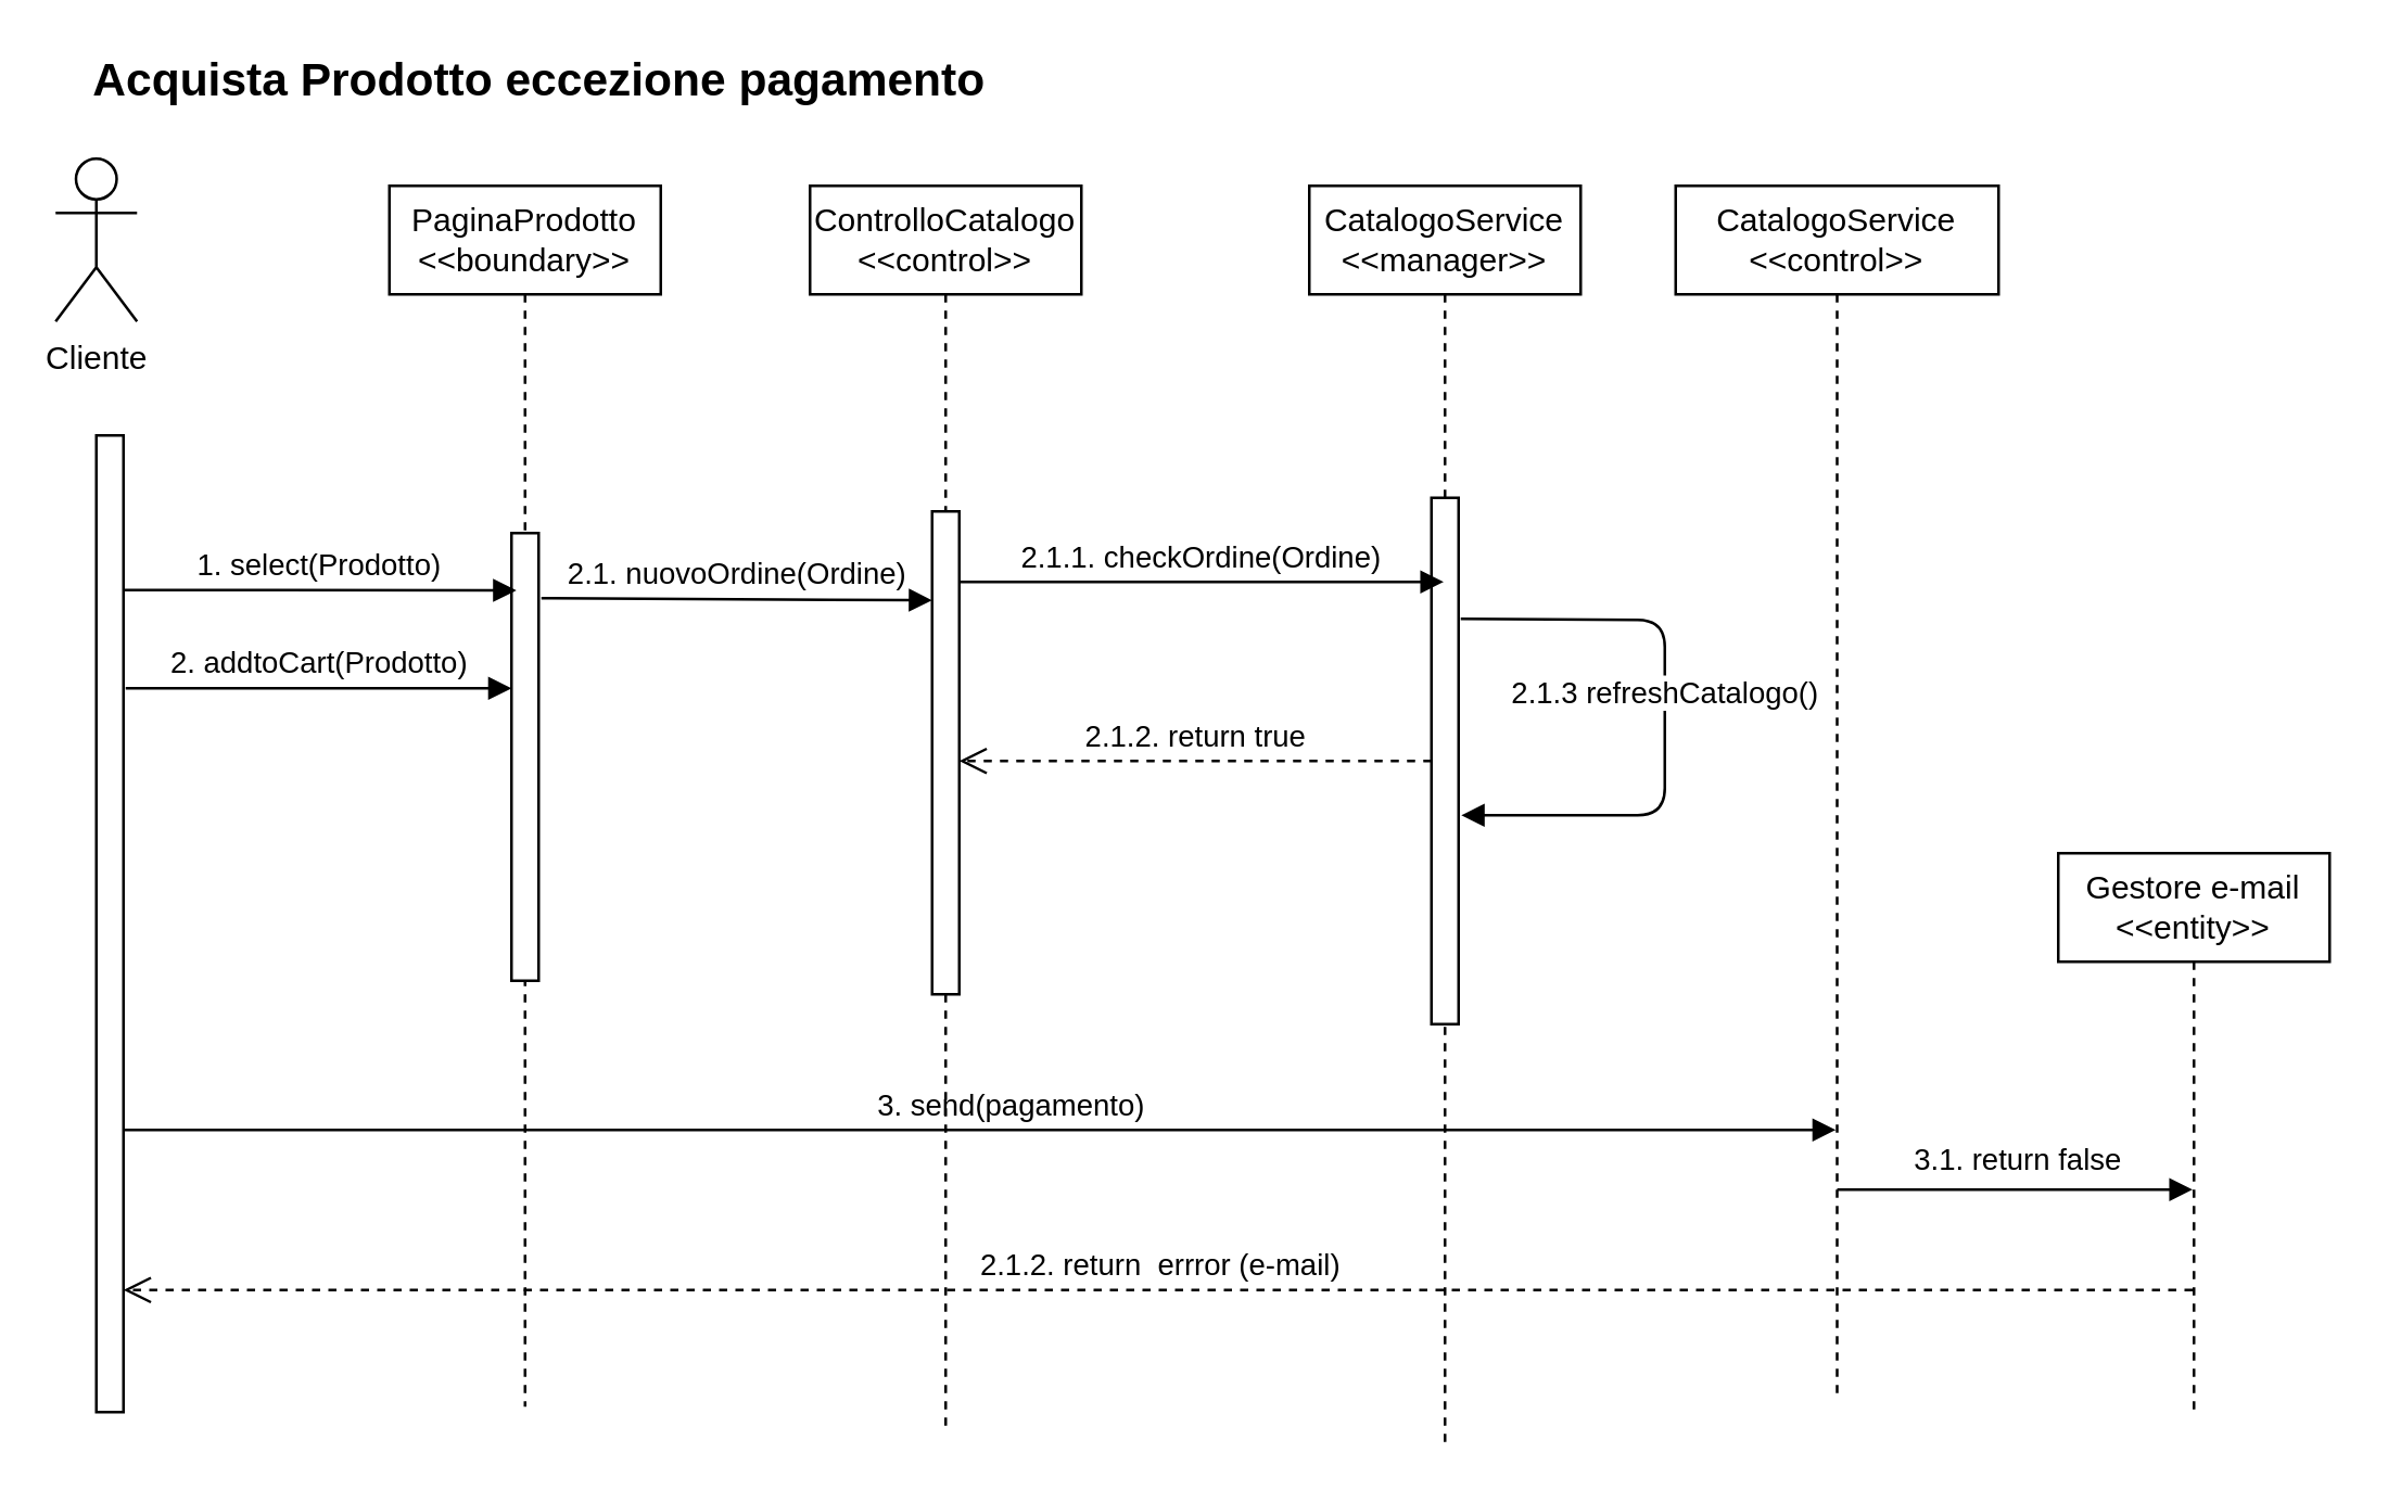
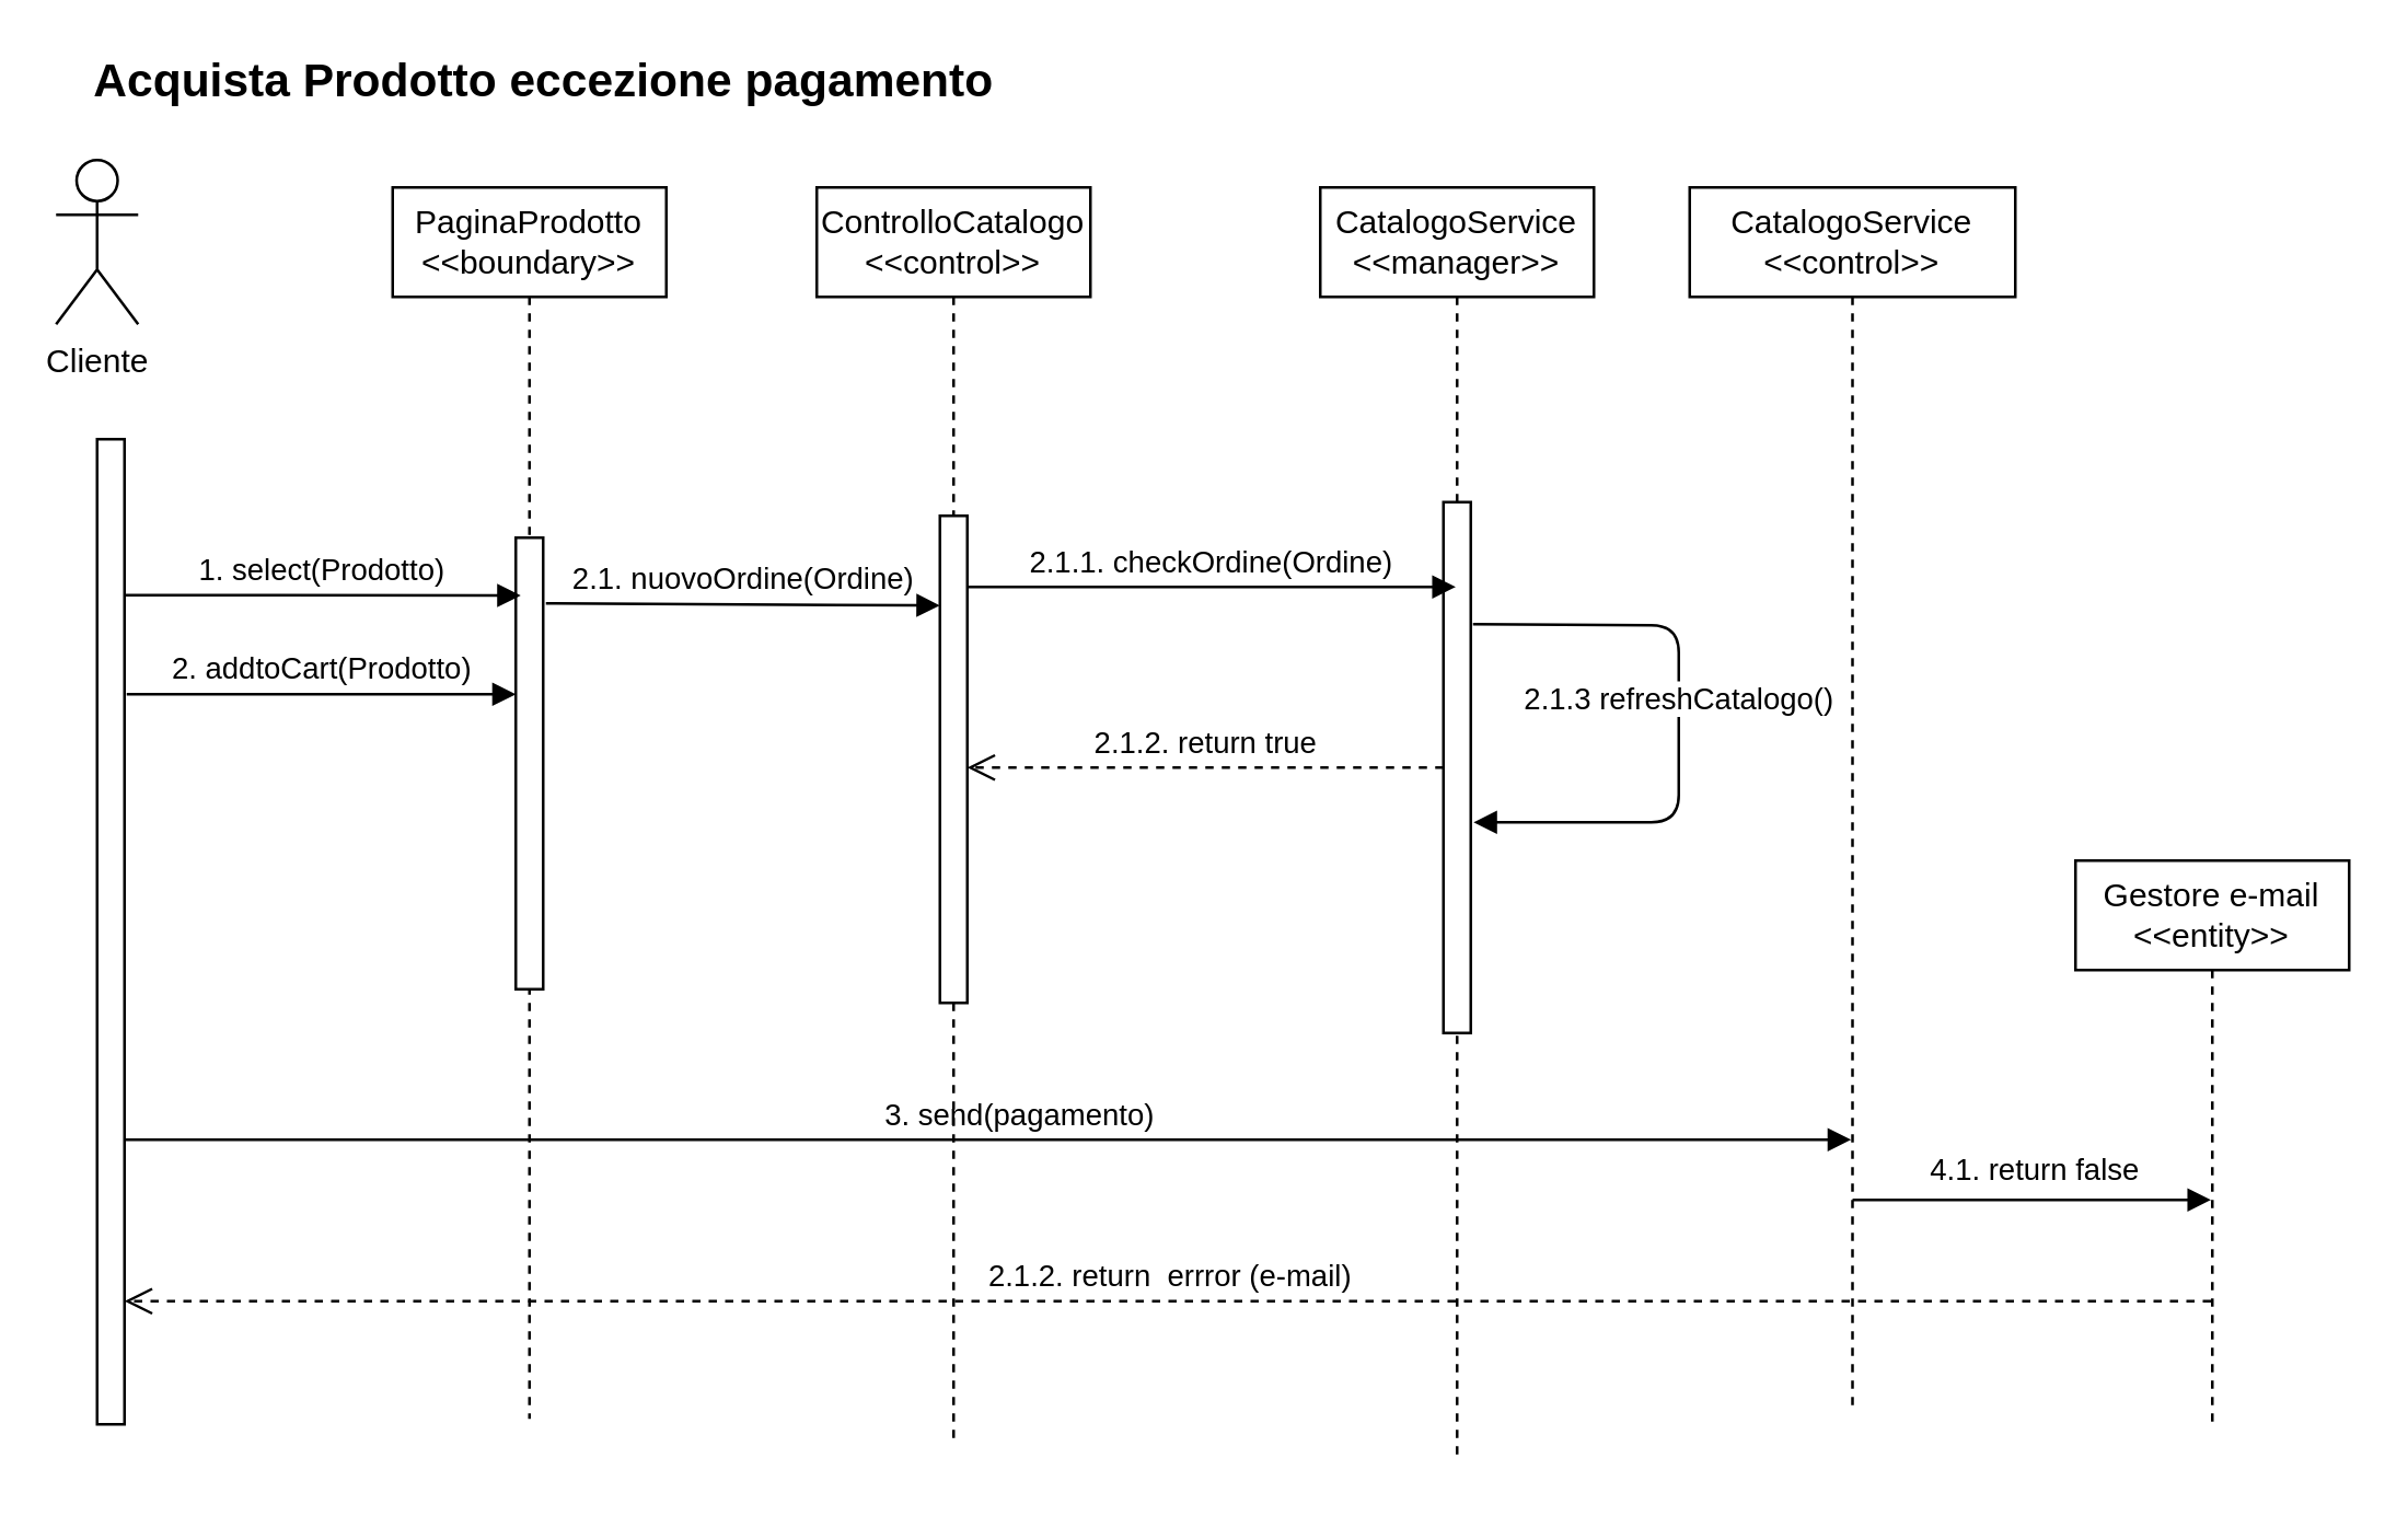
  <mxCell id="0" />
  <mxCell id="1" parent="0" />
  <mxCell id="2" value="Cliente" style="shape=umlActor;verticalLabelPosition=bottom;verticalAlign=top;html=1;outlineConnect=0;" parent="1" vertex="1"><mxGeometry x="20" y="58" width="30" height="60" as="geometry" /></mxCell>
  <mxCell id="3" value="" style="html=1;points=[];perimeter=orthogonalPerimeter;" parent="1" vertex="1"><mxGeometry x="35" y="160" width="10" height="360" as="geometry" /></mxCell>
  <mxCell id="4" value="PaginaProdotto&lt;br&gt;&amp;lt;&amp;lt;boundary&amp;gt;&amp;gt;" style="shape=umlLifeline;perimeter=lifelinePerimeter;whiteSpace=wrap;html=1;container=1;collapsible=0;recursiveResize=0;outlineConnect=0;" parent="1" vertex="1"><mxGeometry x="143" y="68" width="100" height="450" as="geometry" /></mxCell>
  <mxCell id="5" value="" style="html=1;points=[];perimeter=orthogonalPerimeter;" parent="4" vertex="1"><mxGeometry x="45" y="128" width="10" height="165" as="geometry" /></mxCell>
  <mxCell id="6" value="1. select(Prodotto)" style="html=1;verticalAlign=bottom;endArrow=block;entryX=0.18;entryY=0.128;entryDx=0;entryDy=0;entryPerimeter=0;" parent="1" target="5" edge="1"><mxGeometry width="80" relative="1" as="geometry"><mxPoint x="45" y="217" as="sourcePoint" /><mxPoint x="185" y="217" as="targetPoint" /></mxGeometry></mxCell>
  <mxCell id="7" value="3. send(pagamento)" style="html=1;verticalAlign=bottom;endArrow=block;" parent="1" edge="1"><mxGeometry x="0.038" width="80" relative="1" as="geometry"><mxPoint x="45" y="416" as="sourcePoint" /><mxPoint x="676" y="416" as="targetPoint" /><mxPoint as="offset" /></mxGeometry></mxCell>
  <mxCell id="8" value="CatalogoService&lt;br&gt;&amp;lt;&amp;lt;control&amp;gt;&amp;gt;" style="shape=umlLifeline;perimeter=lifelinePerimeter;whiteSpace=wrap;html=1;container=1;collapsible=0;recursiveResize=0;outlineConnect=0;" parent="1" vertex="1"><mxGeometry x="617" y="68" width="119" height="448" as="geometry" /></mxCell>
  <mxCell id="9" value="2. addtoCart(Prodotto)" style="html=1;verticalAlign=bottom;endArrow=block;exitX=1.08;exitY=0.259;exitDx=0;exitDy=0;exitPerimeter=0;" parent="1" source="3" edge="1" target="5"><mxGeometry width="80" relative="1" as="geometry"><mxPoint x="379" y="362" as="sourcePoint" /><mxPoint x="145" y="253" as="targetPoint" /></mxGeometry></mxCell>
  <mxCell id="10" value="ControlloCatalogo&lt;br&gt;&amp;lt;&amp;lt;control&amp;gt;&amp;gt;" style="shape=umlLifeline;perimeter=lifelinePerimeter;whiteSpace=wrap;html=1;container=1;collapsible=0;recursiveResize=0;outlineConnect=0;" parent="1" vertex="1"><mxGeometry x="298" y="68" width="100" height="458" as="geometry" /></mxCell>
  <mxCell id="11" value="" style="html=1;points=[];perimeter=orthogonalPerimeter;" parent="10" vertex="1"><mxGeometry x="45" y="120" width="10" height="178" as="geometry" /></mxCell>
  <mxCell id="12" value="2.1. nuovoOrdine(Ordine)" style="html=1;verticalAlign=bottom;endArrow=block;entryX=0;entryY=0.184;entryDx=0;entryDy=0;entryPerimeter=0;" parent="1" target="11" edge="1"><mxGeometry width="80" relative="1" as="geometry"><mxPoint x="199" y="220" as="sourcePoint" /><mxPoint x="340" y="220" as="targetPoint" /></mxGeometry></mxCell>
  <mxCell id="13" value="CatalogoService&lt;br&gt;&amp;lt;&amp;lt;manager&amp;gt;&amp;gt;" style="shape=umlLifeline;perimeter=lifelinePerimeter;whiteSpace=wrap;html=1;container=1;collapsible=0;recursiveResize=0;outlineConnect=0;" parent="1" vertex="1"><mxGeometry x="482" y="68" width="100" height="464" as="geometry" /></mxCell>
  <mxCell id="14" value="" style="html=1;points=[];perimeter=orthogonalPerimeter;" parent="13" vertex="1"><mxGeometry x="45" y="115" width="10" height="194" as="geometry" /></mxCell>
  <mxCell id="15" value="2.1.3 refreshCatalogo()" style="html=1;verticalAlign=bottom;endArrow=block;exitX=1.08;exitY=0.23;exitDx=0;exitDy=0;exitPerimeter=0;" parent="13" source="14" edge="1"><mxGeometry width="80" relative="1" as="geometry"><mxPoint x="-103" y="279" as="sourcePoint" /><mxPoint x="56" y="232" as="targetPoint" /><Array as="points"><mxPoint x="131" y="160" /><mxPoint x="131" y="232" /></Array></mxGeometry></mxCell>
  <mxCell id="16" value="2.1.1. checkOrdine(Ordine)" style="html=1;verticalAlign=bottom;endArrow=block;" parent="1" edge="1"><mxGeometry width="80" relative="1" as="geometry"><mxPoint x="353" y="214" as="sourcePoint" /><mxPoint x="531.5" y="214" as="targetPoint" /></mxGeometry></mxCell>
  <mxCell id="17" value="2.1.2. return true" style="html=1;verticalAlign=bottom;endArrow=open;dashed=1;endSize=8;" parent="1" edge="1" target="11" source="14"><mxGeometry relative="1" as="geometry"><mxPoint x="506" y="272" as="sourcePoint" /><mxPoint x="375" y="272" as="targetPoint" /></mxGeometry></mxCell>
  <mxCell id="18" value="&lt;b&gt;&lt;font style=&quot;font-size: 17px&quot;&gt;Acquista Prodotto eccezione pagamento&lt;/font&gt;&lt;/b&gt;" style="text;html=1;align=center;verticalAlign=middle;resizable=0;points=[];autosize=1;" parent="1" vertex="1"><mxGeometry x="28" y="20" width="339" height="19" as="geometry" /></mxCell>
  <mxCell id="19" value="Gestore e-mail&lt;br&gt;&amp;lt;&amp;lt;entity&amp;gt;&amp;gt;" style="shape=umlLifeline;perimeter=lifelinePerimeter;whiteSpace=wrap;html=1;container=1;collapsible=0;recursiveResize=0;outlineConnect=0;" parent="1" vertex="1"><mxGeometry x="758" y="314" width="100" height="206" as="geometry" /></mxCell>
  <mxCell id="20" value="" style="html=1;verticalAlign=bottom;endArrow=block;" edge="1" parent="1"><mxGeometry width="80" relative="1" as="geometry"><mxPoint x="676.524" y="438" as="sourcePoint" /><mxPoint x="807.5" y="438" as="targetPoint" /></mxGeometry></mxCell>
- <mxCell id="21" value="&lt;span style=&quot;font-size: 11px ; background-color: rgb(255 , 255 , 255)&quot;&gt;3.1. return false&lt;/span&gt;" style="text;html=1;align=center;verticalAlign=middle;resizable=0;points=[];autosize=1;" vertex="1" parent="1"><mxGeometry x="700" y="418" width="86" height="18" as="geometry" /></mxCell>
+ <mxCell id="21" value="&lt;span style=&quot;font-size: 11px ; background-color: rgb(255 , 255 , 255)&quot;&gt;4.1. return false&lt;/span&gt;" style="text;html=1;align=center;verticalAlign=middle;resizable=0;points=[];autosize=1;" vertex="1" parent="1"><mxGeometry x="700" y="418" width="86" height="18" as="geometry" /></mxCell>
  <mxCell id="22" value="2.1.2. return&amp;nbsp; errror (e-mail)" style="html=1;verticalAlign=bottom;endArrow=open;dashed=1;endSize=8;" edge="1" parent="1"><mxGeometry relative="1" as="geometry"><mxPoint x="807.5" y="475" as="sourcePoint" /><mxPoint x="45" y="475" as="targetPoint" /></mxGeometry></mxCell>
